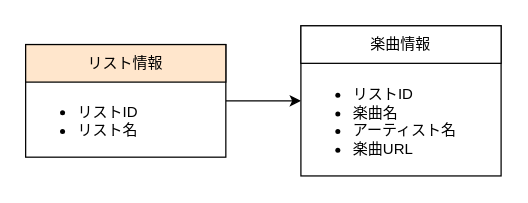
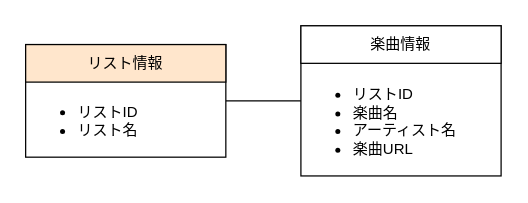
  <mxCell id="0" />
  <mxCell id="1" parent="0" />
- <mxCell id="2" style="edgeStyle=orthogonalEdgeStyle;rounded=0;orthogonalLoop=1;jettySize=auto;html=1;exitX=1;exitY=0.5;exitDx=0;exitDy=0;entryX=0;entryY=0.5;entryDx=0;entryDy=0;" edge="1" parent="1" source="3" target="5"><mxGeometry relative="1" as="geometry" /></mxCell>
+ <mxCell id="2" style="edgeStyle=orthogonalEdgeStyle;rounded=0;orthogonalLoop=1;jettySize=auto;html=1;exitX=1;exitY=0.5;exitDx=0;exitDy=0;entryX=0;entryY=0.5;entryDx=0;entryDy=0;endArrow=none;" edge="1" parent="1" source="3" target="5"><mxGeometry relative="1" as="geometry" /></mxCell>
  <mxCell id="3" value="&lt;ul&gt;&lt;li&gt;リストID&lt;/li&gt;&lt;li style=&quot;&quot;&gt;リスト名&lt;/li&gt;&lt;/ul&gt;" style="rounded=0;whiteSpace=wrap;html=1;align=left;verticalAlign=bottom;" vertex="1" parent="1"><mxGeometry x="20" y="35" width="160" height="90" as="geometry" /></mxCell>
  <mxCell id="4" value="リスト情報" style="rounded=0;whiteSpace=wrap;html=1;fillColor=#ffe6cc;" vertex="1" parent="1"><mxGeometry x="20" y="35" width="160" height="30" as="geometry" /></mxCell>
  <mxCell id="5" value="&lt;ul&gt;&lt;li&gt;リストID&lt;/li&gt;&lt;li&gt;楽曲名&lt;/li&gt;&lt;li&gt;アーティスト名&lt;/li&gt;&lt;li&gt;楽曲URL&lt;/li&gt;&lt;/ul&gt;" style="rounded=0;whiteSpace=wrap;html=1;align=left;verticalAlign=bottom;" vertex="1" parent="1"><mxGeometry x="240" y="20" width="160" height="120" as="geometry" /></mxCell>
  <mxCell id="6" value="楽曲情報" style="rounded=0;whiteSpace=wrap;html=1;" vertex="1" parent="1"><mxGeometry x="240" y="20" width="160" height="30" as="geometry" /></mxCell>
